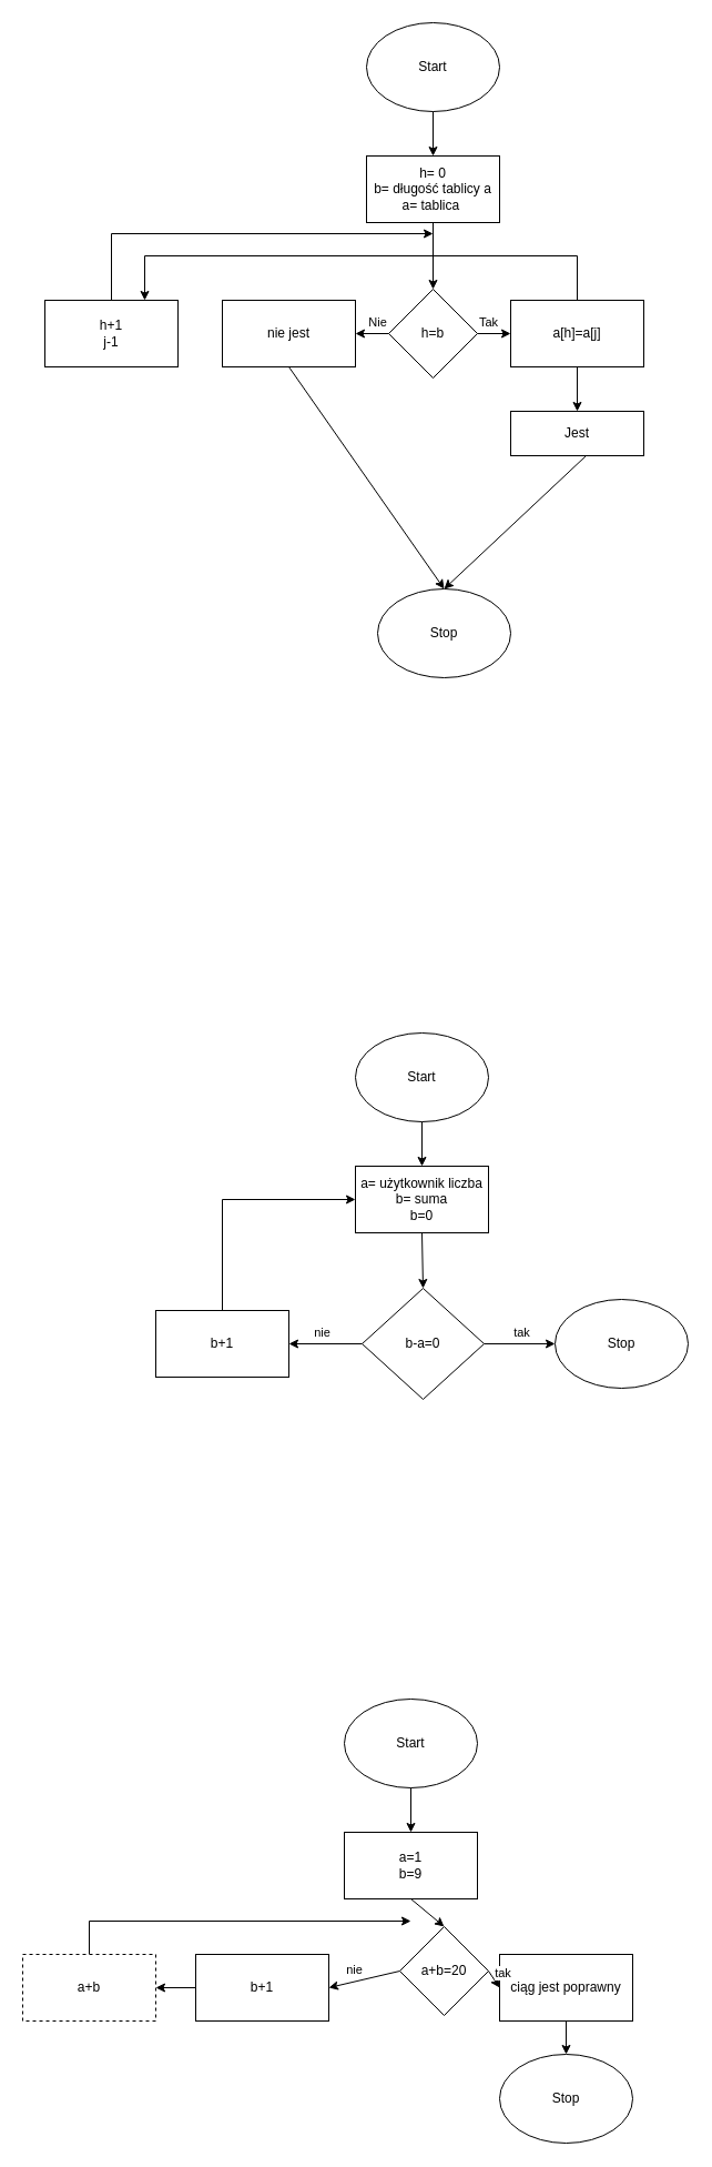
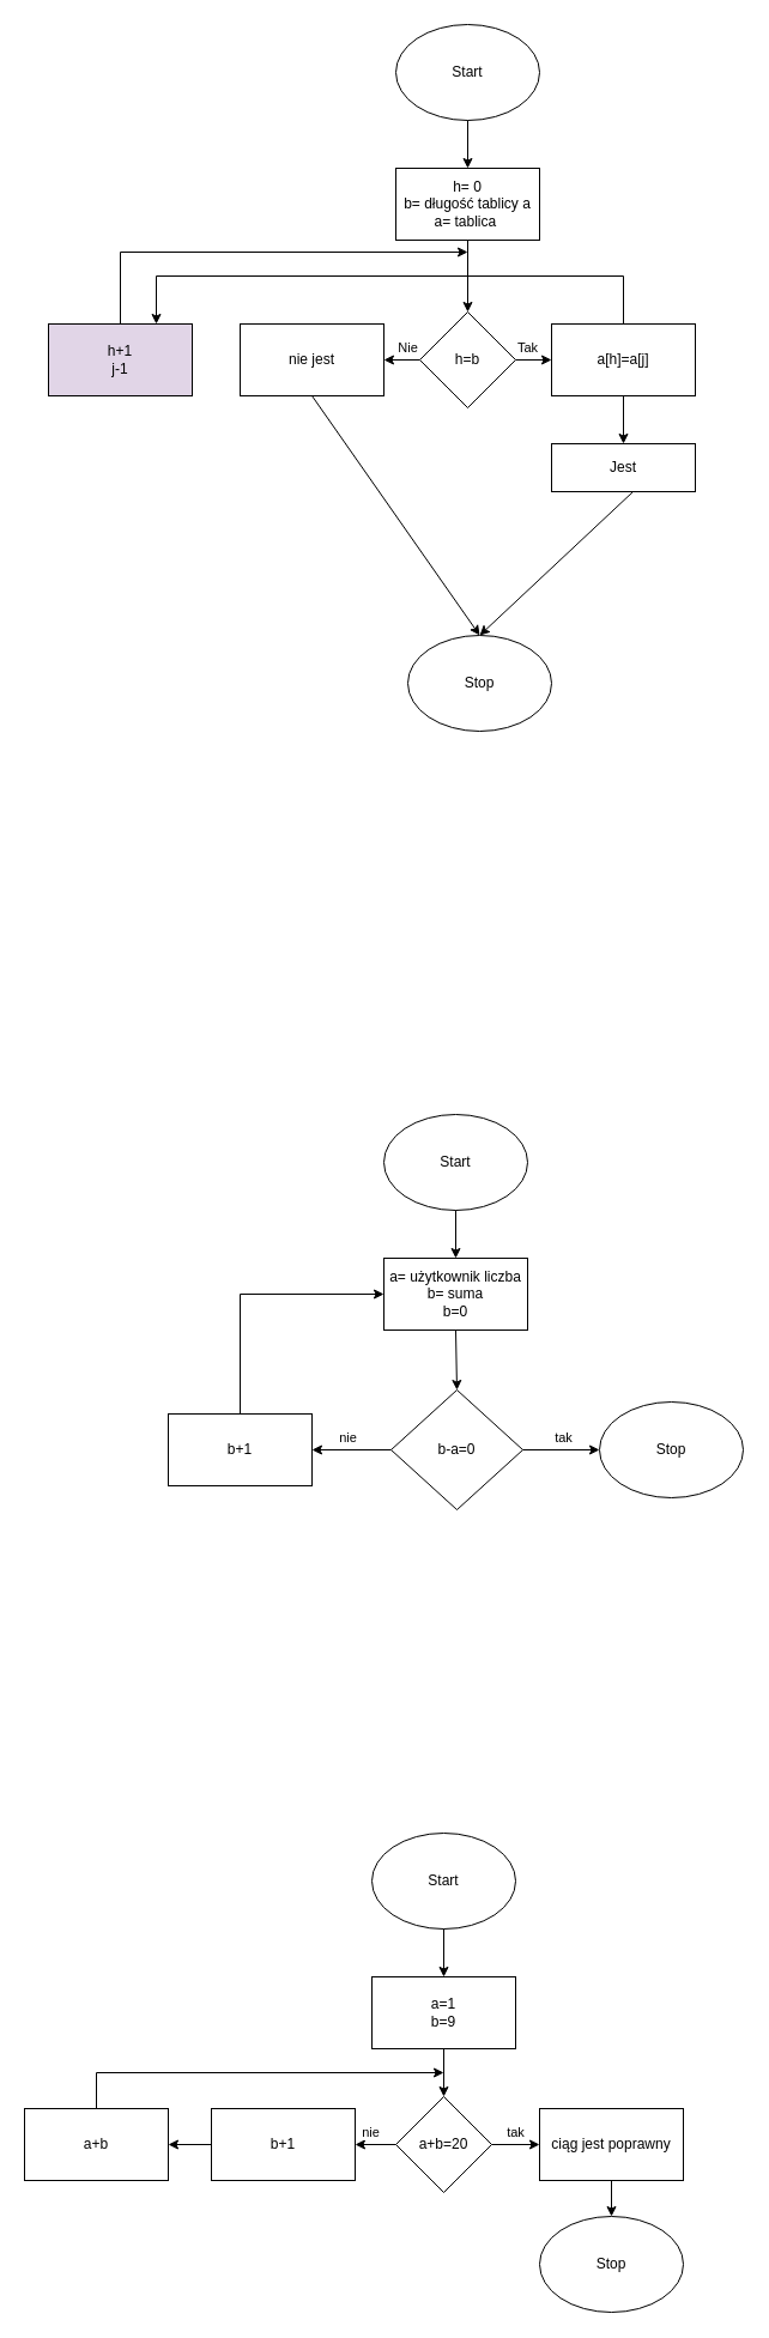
  <mxCell id="0" />
  <mxCell id="1" parent="0" />
  <mxCell id="2" value="Start" style="ellipse;whiteSpace=wrap;html=1;" vertex="1" parent="1"><mxGeometry x="330" y="20" width="120" height="80" as="geometry" /></mxCell>
  <mxCell id="3" value="h= 0&lt;br&gt;b= długość tablicy a&lt;br&gt;a= tablica&amp;nbsp;" style="rounded=0;whiteSpace=wrap;html=1;" vertex="1" parent="1"><mxGeometry x="330" y="140" width="120" height="60" as="geometry" /></mxCell>
  <mxCell id="4" value="" style="endArrow=classic;html=1;rounded=0;entryX=0.5;entryY=0;entryDx=0;entryDy=0;exitX=0.5;exitY=1;exitDx=0;exitDy=0;" edge="1" parent="1" source="2" target="3"><mxGeometry width="50" height="50" relative="1" as="geometry"><mxPoint x="330" y="270" as="sourcePoint" /><mxPoint x="380" y="220" as="targetPoint" /></mxGeometry></mxCell>
  <mxCell id="5" value="h=b" style="rhombus;whiteSpace=wrap;html=1;" vertex="1" parent="1"><mxGeometry x="350" y="260" width="80" height="80" as="geometry" /></mxCell>
  <mxCell id="6" value="a[h]=a[j]" style="rounded=0;whiteSpace=wrap;html=1;" vertex="1" parent="1"><mxGeometry x="460" y="270" width="120" height="60" as="geometry" /></mxCell>
  <mxCell id="7" value="nie jest" style="rounded=0;whiteSpace=wrap;html=1;" vertex="1" parent="1"><mxGeometry x="200" y="270" width="120" height="60" as="geometry" /></mxCell>
  <mxCell id="8" value="Nie" style="endArrow=classic;html=1;rounded=0;entryX=1;entryY=0.5;entryDx=0;entryDy=0;exitX=0;exitY=0.5;exitDx=0;exitDy=0;" edge="1" parent="1" source="5" target="7"><mxGeometry x="-0.333" y="-10" width="50" height="50" relative="1" as="geometry"><mxPoint x="330" y="270" as="sourcePoint" /><mxPoint x="380" y="220" as="targetPoint" /><mxPoint as="offset" /></mxGeometry></mxCell>
  <mxCell id="9" value="Tak" style="endArrow=classic;html=1;rounded=0;entryX=0;entryY=0.5;entryDx=0;entryDy=0;exitX=1;exitY=0.5;exitDx=0;exitDy=0;" edge="1" parent="1" source="5" target="6"><mxGeometry x="-0.333" y="10" width="50" height="50" relative="1" as="geometry"><mxPoint x="330" y="270" as="sourcePoint" /><mxPoint x="380" y="220" as="targetPoint" /><mxPoint as="offset" /></mxGeometry></mxCell>
  <mxCell id="10" value="Stop" style="ellipse;whiteSpace=wrap;html=1;" vertex="1" parent="1"><mxGeometry x="340" y="530" width="120" height="80" as="geometry" /></mxCell>
  <mxCell id="11" value="" style="endArrow=classic;html=1;rounded=0;exitX=0.5;exitY=1;exitDx=0;exitDy=0;" edge="1" parent="1" source="6" target="13"><mxGeometry width="50" height="50" relative="1" as="geometry"><mxPoint x="330" y="270" as="sourcePoint" /><mxPoint x="390" y="240" as="targetPoint" /></mxGeometry></mxCell>
  <mxCell id="12" value="" style="endArrow=classic;html=1;rounded=0;entryX=0.5;entryY=0;entryDx=0;entryDy=0;exitX=0.5;exitY=1;exitDx=0;exitDy=0;" edge="1" parent="1" source="3" target="5"><mxGeometry width="50" height="50" relative="1" as="geometry"><mxPoint x="390" y="200" as="sourcePoint" /><mxPoint x="380" y="260" as="targetPoint" /></mxGeometry></mxCell>
  <mxCell id="13" value="Jest" style="rounded=0;whiteSpace=wrap;html=1;" vertex="1" parent="1"><mxGeometry x="460" y="370" width="120" height="40" as="geometry" /></mxCell>
  <mxCell id="14" value="" style="endArrow=classic;html=1;rounded=0;entryX=0.5;entryY=0;entryDx=0;entryDy=0;exitX=0.567;exitY=1;exitDx=0;exitDy=0;exitPerimeter=0;" edge="1" parent="1" source="13" target="10"><mxGeometry width="50" height="50" relative="1" as="geometry"><mxPoint x="330" y="270" as="sourcePoint" /><mxPoint x="380" y="220" as="targetPoint" /></mxGeometry></mxCell>
  <mxCell id="15" value="" style="endArrow=classic;html=1;rounded=0;exitX=0.5;exitY=1;exitDx=0;exitDy=0;entryX=0.5;entryY=0;entryDx=0;entryDy=0;" edge="1" parent="1" source="7" target="10"><mxGeometry width="50" height="50" relative="1" as="geometry"><mxPoint x="260" y="430" as="sourcePoint" /><mxPoint x="380" y="220" as="targetPoint" /></mxGeometry></mxCell>
- <mxCell id="16" value="h+1&lt;br&gt;j-1" style="rounded=0;whiteSpace=wrap;html=1;" vertex="1" parent="1"><mxGeometry x="40" y="270" width="120" height="60" as="geometry" /></mxCell>
+ <mxCell id="16" value="h+1&lt;br&gt;j-1" style="rounded=0;whiteSpace=wrap;html=1;fillColor=#e1d5e7;" vertex="1" parent="1"><mxGeometry x="40" y="270" width="120" height="60" as="geometry" /></mxCell>
  <mxCell id="17" value="" style="endArrow=classic;html=1;rounded=0;exitX=0.5;exitY=0;exitDx=0;exitDy=0;" edge="1" parent="1" source="16"><mxGeometry width="50" height="50" relative="1" as="geometry"><mxPoint x="330" y="270" as="sourcePoint" /><mxPoint x="390" y="210" as="targetPoint" /><Array as="points"><mxPoint x="100" y="210" /></Array></mxGeometry></mxCell>
  <mxCell id="18" value="" style="endArrow=classic;html=1;rounded=0;exitX=0.5;exitY=0;exitDx=0;exitDy=0;entryX=0.75;entryY=0;entryDx=0;entryDy=0;" edge="1" parent="1" source="6" target="16"><mxGeometry width="50" height="50" relative="1" as="geometry"><mxPoint x="330" y="260" as="sourcePoint" /><mxPoint x="130" y="230" as="targetPoint" /><Array as="points"><mxPoint x="520" y="230" /><mxPoint x="130" y="230" /></Array></mxGeometry></mxCell>
  <mxCell id="19" value="Start" style="ellipse;whiteSpace=wrap;html=1;" vertex="1" parent="1"><mxGeometry x="320" y="930" width="120" height="80" as="geometry" /></mxCell>
  <mxCell id="20" value="a= użytkownik liczba&lt;br&gt;b= suma&lt;br&gt;b=0" style="rounded=0;whiteSpace=wrap;html=1;" vertex="1" parent="1"><mxGeometry x="320" y="1050" width="120" height="60" as="geometry" /></mxCell>
  <mxCell id="21" value="b-a=0" style="rhombus;whiteSpace=wrap;html=1;" vertex="1" parent="1"><mxGeometry x="326" y="1160" width="110" height="100" as="geometry" /></mxCell>
  <mxCell id="22" value="" style="endArrow=classic;html=1;rounded=0;entryX=0.5;entryY=0;entryDx=0;entryDy=0;exitX=0.5;exitY=1;exitDx=0;exitDy=0;" edge="1" parent="1" source="20" target="21"><mxGeometry width="50" height="50" relative="1" as="geometry"><mxPoint x="330" y="1260" as="sourcePoint" /><mxPoint x="380" y="1210" as="targetPoint" /></mxGeometry></mxCell>
  <mxCell id="23" value="" style="endArrow=classic;html=1;rounded=0;exitX=0.5;exitY=1;exitDx=0;exitDy=0;entryX=0.5;entryY=0;entryDx=0;entryDy=0;" edge="1" parent="1" source="19" target="20"><mxGeometry width="50" height="50" relative="1" as="geometry"><mxPoint x="330" y="1260" as="sourcePoint" /><mxPoint x="380" y="1050" as="targetPoint" /></mxGeometry></mxCell>
  <mxCell id="24" value="b+1" style="rounded=0;whiteSpace=wrap;html=1;" vertex="1" parent="1"><mxGeometry x="140" y="1180" width="120" height="60" as="geometry" /></mxCell>
  <mxCell id="25" value="tak" style="endArrow=classic;html=1;rounded=0;exitX=1;exitY=0.5;exitDx=0;exitDy=0;entryX=0;entryY=0.5;entryDx=0;entryDy=0;" edge="1" parent="1" source="21" target="28"><mxGeometry x="0.077" y="10" width="50" height="50" relative="1" as="geometry"><mxPoint x="330" y="1260" as="sourcePoint" /><mxPoint x="500" y="1210" as="targetPoint" /><mxPoint as="offset" /></mxGeometry></mxCell>
  <mxCell id="26" value="nie" style="endArrow=classic;html=1;rounded=0;exitX=0;exitY=0.5;exitDx=0;exitDy=0;entryX=1;entryY=0.5;entryDx=0;entryDy=0;" edge="1" parent="1" source="21" target="24"><mxGeometry x="0.077" y="-10" width="50" height="50" relative="1" as="geometry"><mxPoint x="330" y="1260" as="sourcePoint" /><mxPoint x="380" y="1210" as="targetPoint" /><mxPoint as="offset" /></mxGeometry></mxCell>
  <mxCell id="27" value="" style="endArrow=classic;html=1;rounded=0;exitX=0.5;exitY=0;exitDx=0;exitDy=0;" edge="1" parent="1" source="24"><mxGeometry width="50" height="50" relative="1" as="geometry"><mxPoint x="330" y="1260" as="sourcePoint" /><mxPoint x="320" y="1080" as="targetPoint" /><Array as="points"><mxPoint x="200" y="1080" /><mxPoint x="320" y="1080" /></Array></mxGeometry></mxCell>
  <mxCell id="28" value="Stop" style="ellipse;whiteSpace=wrap;html=1;" vertex="1" parent="1"><mxGeometry x="500" y="1170" width="120" height="80" as="geometry" /></mxCell>
  <mxCell id="29" value="Start" style="ellipse;whiteSpace=wrap;html=1;" vertex="1" parent="1"><mxGeometry x="310" y="1530" width="120" height="80" as="geometry" /></mxCell>
  <mxCell id="30" value="a=1&lt;br&gt;b=9" style="rounded=0;whiteSpace=wrap;html=1;" vertex="1" parent="1"><mxGeometry x="310" y="1650" width="120" height="60" as="geometry" /></mxCell>
  <mxCell id="31" value="" style="endArrow=classic;html=1;rounded=0;exitX=0.5;exitY=1;exitDx=0;exitDy=0;entryX=0.5;entryY=0;entryDx=0;entryDy=0;" edge="1" parent="1" source="29" target="30"><mxGeometry width="50" height="50" relative="1" as="geometry"><mxPoint x="330" y="1830" as="sourcePoint" /><mxPoint x="380" y="1780" as="targetPoint" /></mxGeometry></mxCell>
- <mxCell id="32" value="a+b=20" style="rhombus;whiteSpace=wrap;html=1;" vertex="1" parent="1"><mxGeometry x="360" y="1735" width="80" height="80" as="geometry" /></mxCell>
+ <mxCell id="32" value="a+b=20" style="rhombus;whiteSpace=wrap;html=1;" vertex="1" parent="1"><mxGeometry x="330" y="1750" width="80" height="80" as="geometry" /></mxCell>
  <mxCell id="33" value="" style="endArrow=classic;html=1;rounded=0;exitX=0.5;exitY=1;exitDx=0;exitDy=0;entryX=0.5;entryY=0;entryDx=0;entryDy=0;" edge="1" parent="1" source="30" target="32"><mxGeometry width="50" height="50" relative="1" as="geometry"><mxPoint x="330" y="1830" as="sourcePoint" /><mxPoint x="380" y="1780" as="targetPoint" /></mxGeometry></mxCell>
  <mxCell id="34" value="ciąg jest poprawny" style="rounded=0;whiteSpace=wrap;html=1;" vertex="1" parent="1"><mxGeometry x="450" y="1760" width="120" height="60" as="geometry" /></mxCell>
  <mxCell id="35" value="b+1" style="rounded=0;whiteSpace=wrap;html=1;" vertex="1" parent="1"><mxGeometry x="176" y="1760" width="120" height="60" as="geometry" /></mxCell>
  <mxCell id="36" value="nie" style="endArrow=classic;html=1;rounded=0;exitX=0;exitY=0.5;exitDx=0;exitDy=0;entryX=1;entryY=0.5;entryDx=0;entryDy=0;" edge="1" parent="1" source="32" target="35"><mxGeometry x="0.212" y="-10" width="50" height="50" relative="1" as="geometry"><mxPoint x="330" y="1830" as="sourcePoint" /><mxPoint x="380" y="1780" as="targetPoint" /><mxPoint as="offset" /></mxGeometry></mxCell>
  <mxCell id="37" value="tak" style="endArrow=classic;html=1;rounded=0;exitX=1;exitY=0.5;exitDx=0;exitDy=0;entryX=0;entryY=0.5;entryDx=0;entryDy=0;" edge="1" parent="1" source="32" target="34"><mxGeometry y="10" width="50" height="50" relative="1" as="geometry"><mxPoint x="330" y="1830" as="sourcePoint" /><mxPoint x="380" y="1780" as="targetPoint" /><mxPoint as="offset" /></mxGeometry></mxCell>
  <mxCell id="38" value="" style="endArrow=classic;html=1;rounded=0;exitX=0.5;exitY=0;exitDx=0;exitDy=0;" edge="1" parent="1" source="41"><mxGeometry width="50" height="50" relative="1" as="geometry"><mxPoint x="330" y="1830" as="sourcePoint" /><mxPoint x="370" y="1730" as="targetPoint" /><Array as="points"><mxPoint x="80" y="1730" /></Array></mxGeometry></mxCell>
  <mxCell id="39" value="Stop" style="ellipse;whiteSpace=wrap;html=1;" vertex="1" parent="1"><mxGeometry x="450" y="1850" width="120" height="80" as="geometry" /></mxCell>
  <mxCell id="40" value="" style="endArrow=classic;html=1;rounded=0;exitX=0.5;exitY=1;exitDx=0;exitDy=0;" edge="1" parent="1" source="34" target="39"><mxGeometry width="50" height="50" relative="1" as="geometry"><mxPoint x="330" y="1830" as="sourcePoint" /><mxPoint x="380" y="1780" as="targetPoint" /></mxGeometry></mxCell>
- <mxCell id="41" value="a+b" style="rounded=0;whiteSpace=wrap;html=1;dashed=1;" vertex="1" parent="1"><mxGeometry x="20" y="1760" width="120" height="60" as="geometry" /></mxCell>
+ <mxCell id="41" value="a+b" style="rounded=0;whiteSpace=wrap;html=1;" vertex="1" parent="1"><mxGeometry x="20" y="1760" width="120" height="60" as="geometry" /></mxCell>
  <mxCell id="42" value="" style="endArrow=classic;html=1;rounded=0;exitX=0;exitY=0.5;exitDx=0;exitDy=0;entryX=1;entryY=0.5;entryDx=0;entryDy=0;" edge="1" parent="1" source="35" target="41"><mxGeometry width="50" height="50" relative="1" as="geometry"><mxPoint x="370" y="1770" as="sourcePoint" /><mxPoint x="420" y="1720" as="targetPoint" /></mxGeometry></mxCell>
